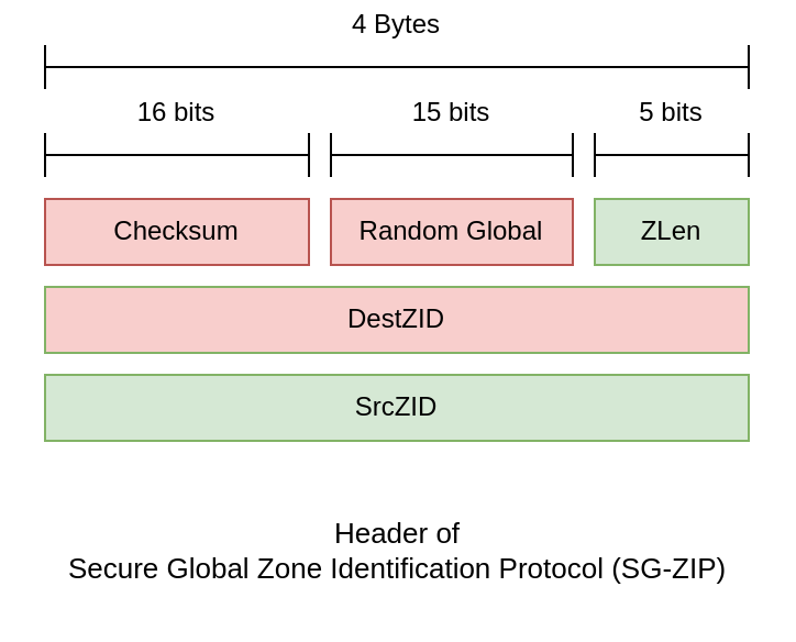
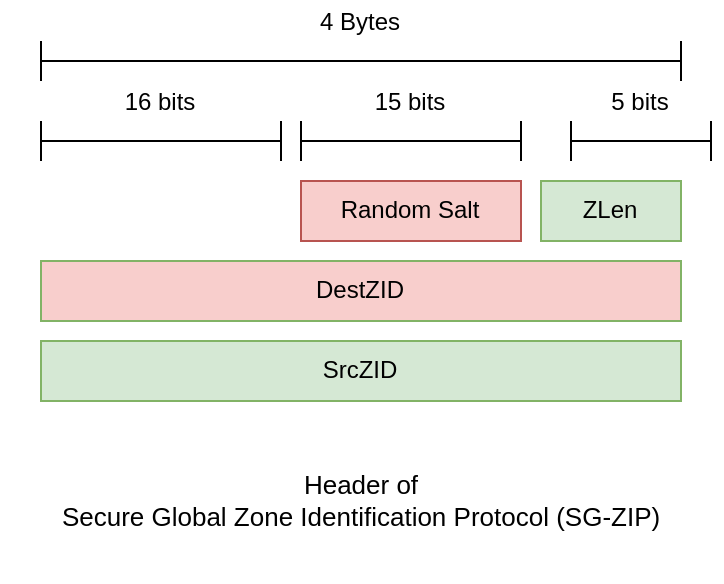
  <mxCell id="0" />
  <mxCell id="1" parent="0" />
  <mxCell id="2" value="4 Bytes" style="shape=crossbar;whiteSpace=wrap;html=1;rounded=1;verticalAlign=bottom;labelPosition=center;verticalLabelPosition=top;align=center;" vertex="1" parent="1"><mxGeometry x="20" y="20" width="320" height="20" as="geometry" /></mxCell>
- <mxCell id="3" value="Checksum" style="rounded=0;whiteSpace=wrap;html=1;fillColor=#f8cecc;strokeColor=#b85450;" vertex="1" parent="1"><mxGeometry x="20" y="90" width="120" height="30" as="geometry" /></mxCell>
  <mxCell id="4" value="ZLen" style="rounded=0;whiteSpace=wrap;html=1;fillColor=#d5e8d4;strokeColor=#82b366;" vertex="1" parent="1"><mxGeometry x="270" y="90" width="70" height="30" as="geometry" /></mxCell>
  <mxCell id="5" value="DestZID" style="rounded=0;whiteSpace=wrap;html=1;fillColor=#f8cecc;strokeColor=#82b366;" vertex="1" parent="1"><mxGeometry x="20" y="130" width="320" height="30" as="geometry" /></mxCell>
  <mxCell id="6" value="SrcZID" style="rounded=0;whiteSpace=wrap;html=1;fillColor=#d5e8d4;strokeColor=#82b366;" vertex="1" parent="1"><mxGeometry x="20" y="170" width="320" height="30" as="geometry" /></mxCell>
  <mxCell id="7" value="Header of&lt;br&gt;Secure Global Zone Identification Protocol (SG-ZIP)" style="text;html=1;align=center;verticalAlign=middle;resizable=0;points=[];autosize=1;fontSize=13;" vertex="1" parent="1"><mxGeometry x="25" y="230" width="310" height="40" as="geometry" /></mxCell>
- <mxCell id="8" value="5 bits" style="shape=crossbar;whiteSpace=wrap;html=1;rounded=1;verticalAlign=bottom;labelPosition=center;verticalLabelPosition=top;align=center;" vertex="1" parent="1"><mxGeometry x="270" y="60" width="70" height="20" as="geometry" /></mxCell>
+ <mxCell id="8" value="5 bits" style="shape=crossbar;whiteSpace=wrap;html=1;rounded=1;verticalAlign=bottom;labelPosition=center;verticalLabelPosition=top;align=center;" vertex="1" parent="1"><mxGeometry x="285" y="60" width="70" height="20" as="geometry" /></mxCell>
  <mxCell id="9" value="15 bits" style="shape=crossbar;whiteSpace=wrap;html=1;rounded=1;verticalAlign=bottom;labelPosition=center;verticalLabelPosition=top;align=center;" vertex="1" parent="1"><mxGeometry x="150" y="60" width="110" height="20" as="geometry" /></mxCell>
  <mxCell id="10" value="16 bits" style="shape=crossbar;whiteSpace=wrap;html=1;rounded=1;verticalAlign=bottom;labelPosition=center;verticalLabelPosition=top;align=center;" vertex="1" parent="1"><mxGeometry x="20" y="60" width="120" height="20" as="geometry" /></mxCell>
- <mxCell id="11" value="Random Global" style="rounded=0;whiteSpace=wrap;html=1;fillColor=#f8cecc;strokeColor=#b85450;" vertex="1" parent="1"><mxGeometry x="150" y="90" width="110" height="30" as="geometry" /></mxCell>
+ <mxCell id="11" value="Random Salt" style="rounded=0;whiteSpace=wrap;html=1;fillColor=#f8cecc;strokeColor=#b85450;" vertex="1" parent="1"><mxGeometry x="150" y="90" width="110" height="30" as="geometry" /></mxCell>
